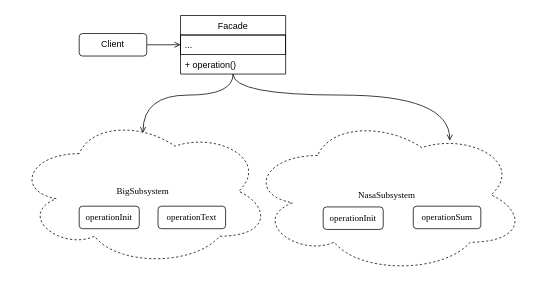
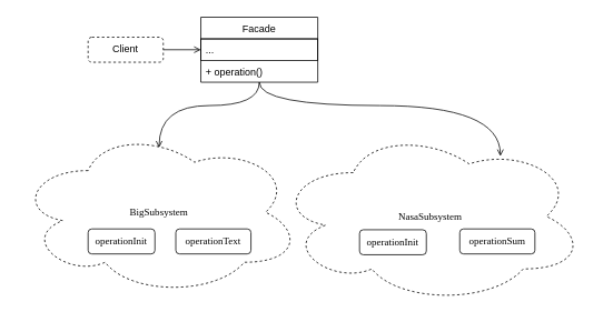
  <mxCell id="0" />
  <mxCell id="1" parent="0" />
  <mxCell id="2" value="&lt;pre style=&quot;font-family: &amp;#34;jetbrains mono&amp;#34;&quot;&gt;&lt;span style=&quot;background-color: rgb(255 , 255 , 255)&quot;&gt;NasaSubsystem&lt;/span&gt;&lt;/pre&gt;" style="ellipse;shape=cloud;whiteSpace=wrap;html=1;strokeColor=#000000;dashed=1;" vertex="1" parent="1"><mxGeometry x="330" y="154" width="370" height="210" as="geometry" /></mxCell>
  <mxCell id="3" style="edgeStyle=orthogonalEdgeStyle;rounded=0;orthogonalLoop=1;jettySize=auto;html=1;entryX=0;entryY=0.5;entryDx=0;entryDy=0;endArrow=open;endFill=0;" edge="1" parent="1" source="4" target="8"><mxGeometry relative="1" as="geometry" /></mxCell>
- <mxCell id="4" value="Client" style="rounded=1;whiteSpace=wrap;html=1;" vertex="1" parent="1"><mxGeometry x="105" y="44" width="90" height="30" as="geometry" /></mxCell>
+ <mxCell id="4" value="Client" style="rounded=1;whiteSpace=wrap;html=1;dashed=1;" vertex="1" parent="1"><mxGeometry x="105" y="44" width="90" height="30" as="geometry" /></mxCell>
  <mxCell id="5" style="edgeStyle=orthogonalEdgeStyle;curved=1;rounded=0;orthogonalLoop=1;jettySize=auto;html=1;dashed=0;endArrow=open;endFill=0;entryX=0.5;entryY=0.113;entryDx=0;entryDy=0;entryPerimeter=0;" edge="1" parent="1" source="7" target="12"><mxGeometry relative="1" as="geometry" /></mxCell>
  <mxCell id="6" style="edgeStyle=orthogonalEdgeStyle;curved=1;rounded=0;orthogonalLoop=1;jettySize=auto;html=1;entryX=0.726;entryY=0.156;entryDx=0;entryDy=0;entryPerimeter=0;dashed=0;endArrow=open;endFill=0;" edge="1" parent="1" source="7" target="2"><mxGeometry relative="1" as="geometry" /></mxCell>
  <mxCell id="7" value="Facade" style="swimlane;fontStyle=0;childLayout=stackLayout;horizontal=1;startSize=26;horizontalStack=0;resizeParent=1;resizeParentMax=0;resizeLast=0;collapsible=1;marginBottom=0;" vertex="1" parent="1"><mxGeometry x="240" y="20" width="140" height="78" as="geometry" /></mxCell>
  <mxCell id="8" value="..." style="text;strokeColor=#000000;fillColor=none;align=left;verticalAlign=top;spacingLeft=4;spacingRight=4;overflow=hidden;rotatable=0;points=[[0,0.5],[1,0.5]];portConstraint=eastwest;" vertex="1" parent="7"><mxGeometry y="26" width="140" height="26" as="geometry" /></mxCell>
  <mxCell id="9" value="+ operation()" style="text;strokeColor=none;fillColor=none;align=left;verticalAlign=top;spacingLeft=4;spacingRight=4;overflow=hidden;rotatable=0;points=[[0,0.5],[1,0.5]];portConstraint=eastwest;" vertex="1" parent="7"><mxGeometry y="52" width="140" height="26" as="geometry" /></mxCell>
  <mxCell id="10" value="&lt;pre style=&quot;font-family: &amp;#34;jetbrains mono&amp;#34;&quot;&gt;&lt;pre style=&quot;font-family: &amp;#34;jetbrains mono&amp;#34;&quot;&gt;&lt;pre style=&quot;font-family: &amp;#34;jetbrains mono&amp;#34;&quot;&gt;&lt;span style=&quot;background-color: rgb(255 , 255 , 255)&quot;&gt;operationInit&lt;/span&gt;&lt;/pre&gt;&lt;/pre&gt;&lt;/pre&gt;" style="rounded=1;whiteSpace=wrap;html=1;" vertex="1" parent="1"><mxGeometry x="430" y="275" width="80" height="30" as="geometry" /></mxCell>
  <mxCell id="11" value="&lt;pre style=&quot;font-family: &amp;#34;jetbrains mono&amp;#34;&quot;&gt;&lt;pre style=&quot;font-family: &amp;#34;jetbrains mono&amp;#34;&quot;&gt;&lt;pre style=&quot;font-family: &amp;#34;jetbrains mono&amp;#34;&quot;&gt;&lt;span style=&quot;background-color: rgb(255 , 255 , 255)&quot;&gt;operationSum&lt;/span&gt;&lt;/pre&gt;&lt;/pre&gt;&lt;/pre&gt;" style="rounded=1;whiteSpace=wrap;html=1;" vertex="1" parent="1"><mxGeometry x="550" y="274" width="90" height="30" as="geometry" /></mxCell>
  <mxCell id="12" value="&lt;pre style=&quot;font-family: &amp;#34;jetbrains mono&amp;#34;&quot;&gt;&lt;pre style=&quot;font-family: &amp;#34;jetbrains mono&amp;#34;&quot;&gt;&lt;span style=&quot;background-color: rgb(255 , 255 , 255)&quot;&gt;BigSubsystem&lt;/span&gt;&lt;/pre&gt;&lt;/pre&gt;" style="ellipse;shape=cloud;whiteSpace=wrap;html=1;strokeColor=#000000;dashed=1;" vertex="1" parent="1"><mxGeometry x="20" y="154" width="340" height="200" as="geometry" /></mxCell>
  <mxCell id="13" value="&lt;pre style=&quot;font-family: &amp;#34;jetbrains mono&amp;#34;&quot;&gt;&lt;pre style=&quot;font-family: &amp;#34;jetbrains mono&amp;#34;&quot;&gt;&lt;pre style=&quot;font-family: &amp;#34;jetbrains mono&amp;#34;&quot;&gt;&lt;span style=&quot;background-color: rgb(255 , 255 , 255)&quot;&gt;operationInit&lt;/span&gt;&lt;/pre&gt;&lt;/pre&gt;&lt;/pre&gt;" style="rounded=1;whiteSpace=wrap;html=1;" vertex="1" parent="1"><mxGeometry x="105" y="274" width="80" height="30" as="geometry" /></mxCell>
  <mxCell id="14" value="&lt;pre style=&quot;font-family: &amp;#34;jetbrains mono&amp;#34;&quot;&gt;&lt;pre style=&quot;font-family: &amp;#34;jetbrains mono&amp;#34;&quot;&gt;&lt;pre style=&quot;font-family: &amp;#34;jetbrains mono&amp;#34;&quot;&gt;&lt;pre style=&quot;font-family: &amp;#34;jetbrains mono&amp;#34;&quot;&gt;&lt;span style=&quot;background-color: rgb(255 , 255 , 255)&quot;&gt;operationText&lt;/span&gt;&lt;/pre&gt;&lt;/pre&gt;&lt;/pre&gt;&lt;/pre&gt;" style="rounded=1;whiteSpace=wrap;html=1;" vertex="1" parent="1"><mxGeometry x="210" y="274" width="90" height="30" as="geometry" /></mxCell>
